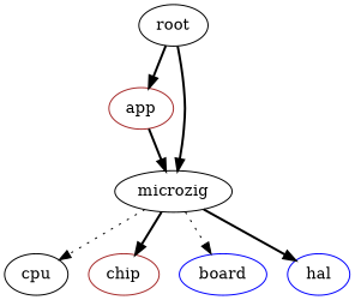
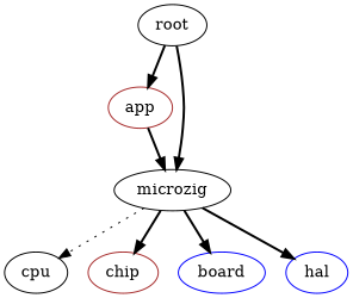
  digraph {
    node [color=black]
    edge [style=bold]
    app [color=brown]
    root
    microzig
    cpu
    chip [color=brown]
    board [color=blue]
    hal [color=blue]
    app -> microzig
    root -> app
    root -> microzig
    microzig -> cpu [style=dotted]
    microzig -> chip
-   microzig -> board [style=dotted]
+   microzig -> board
    microzig -> hal
  }
